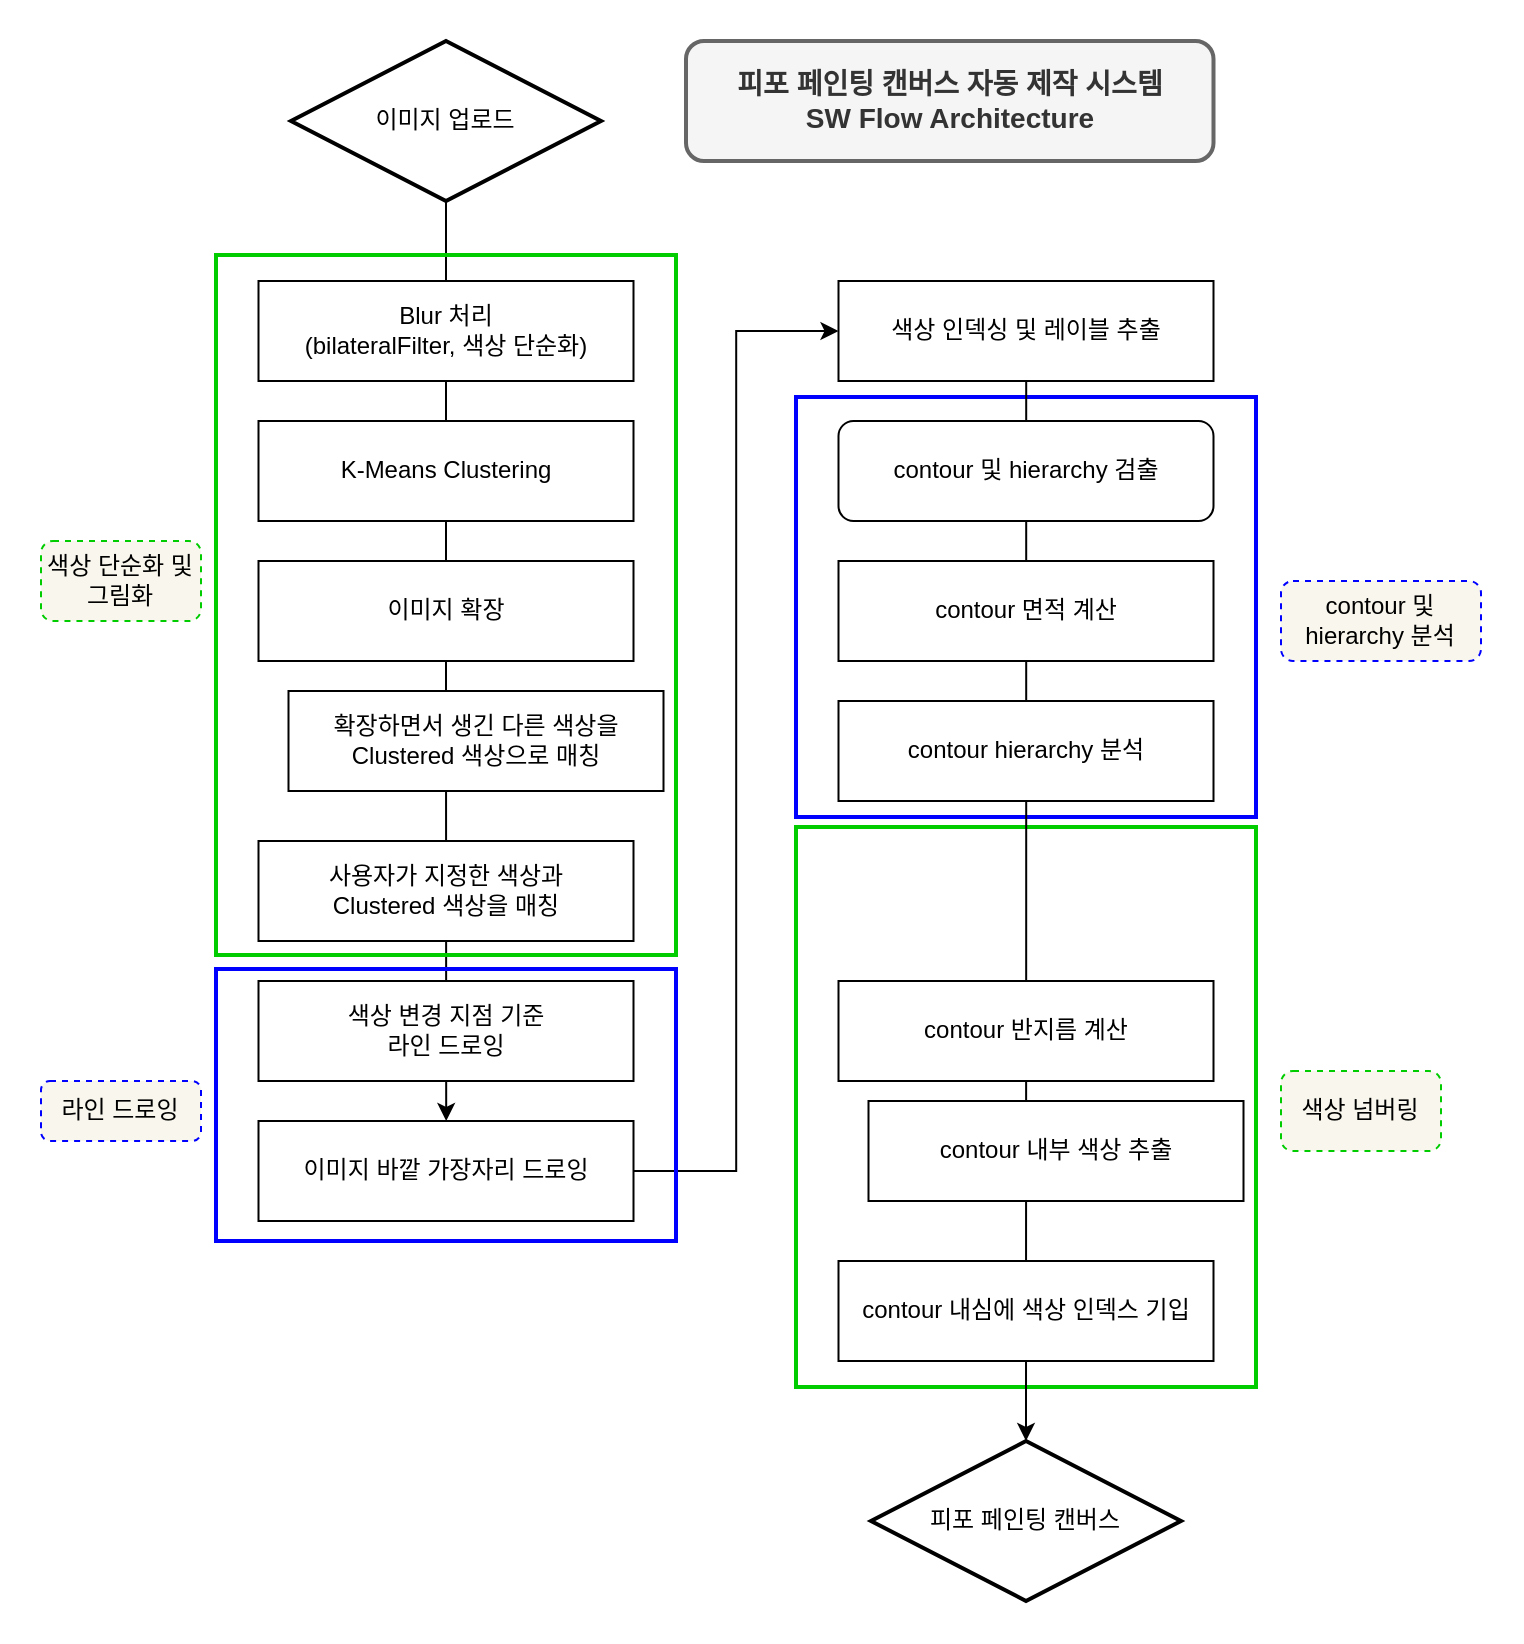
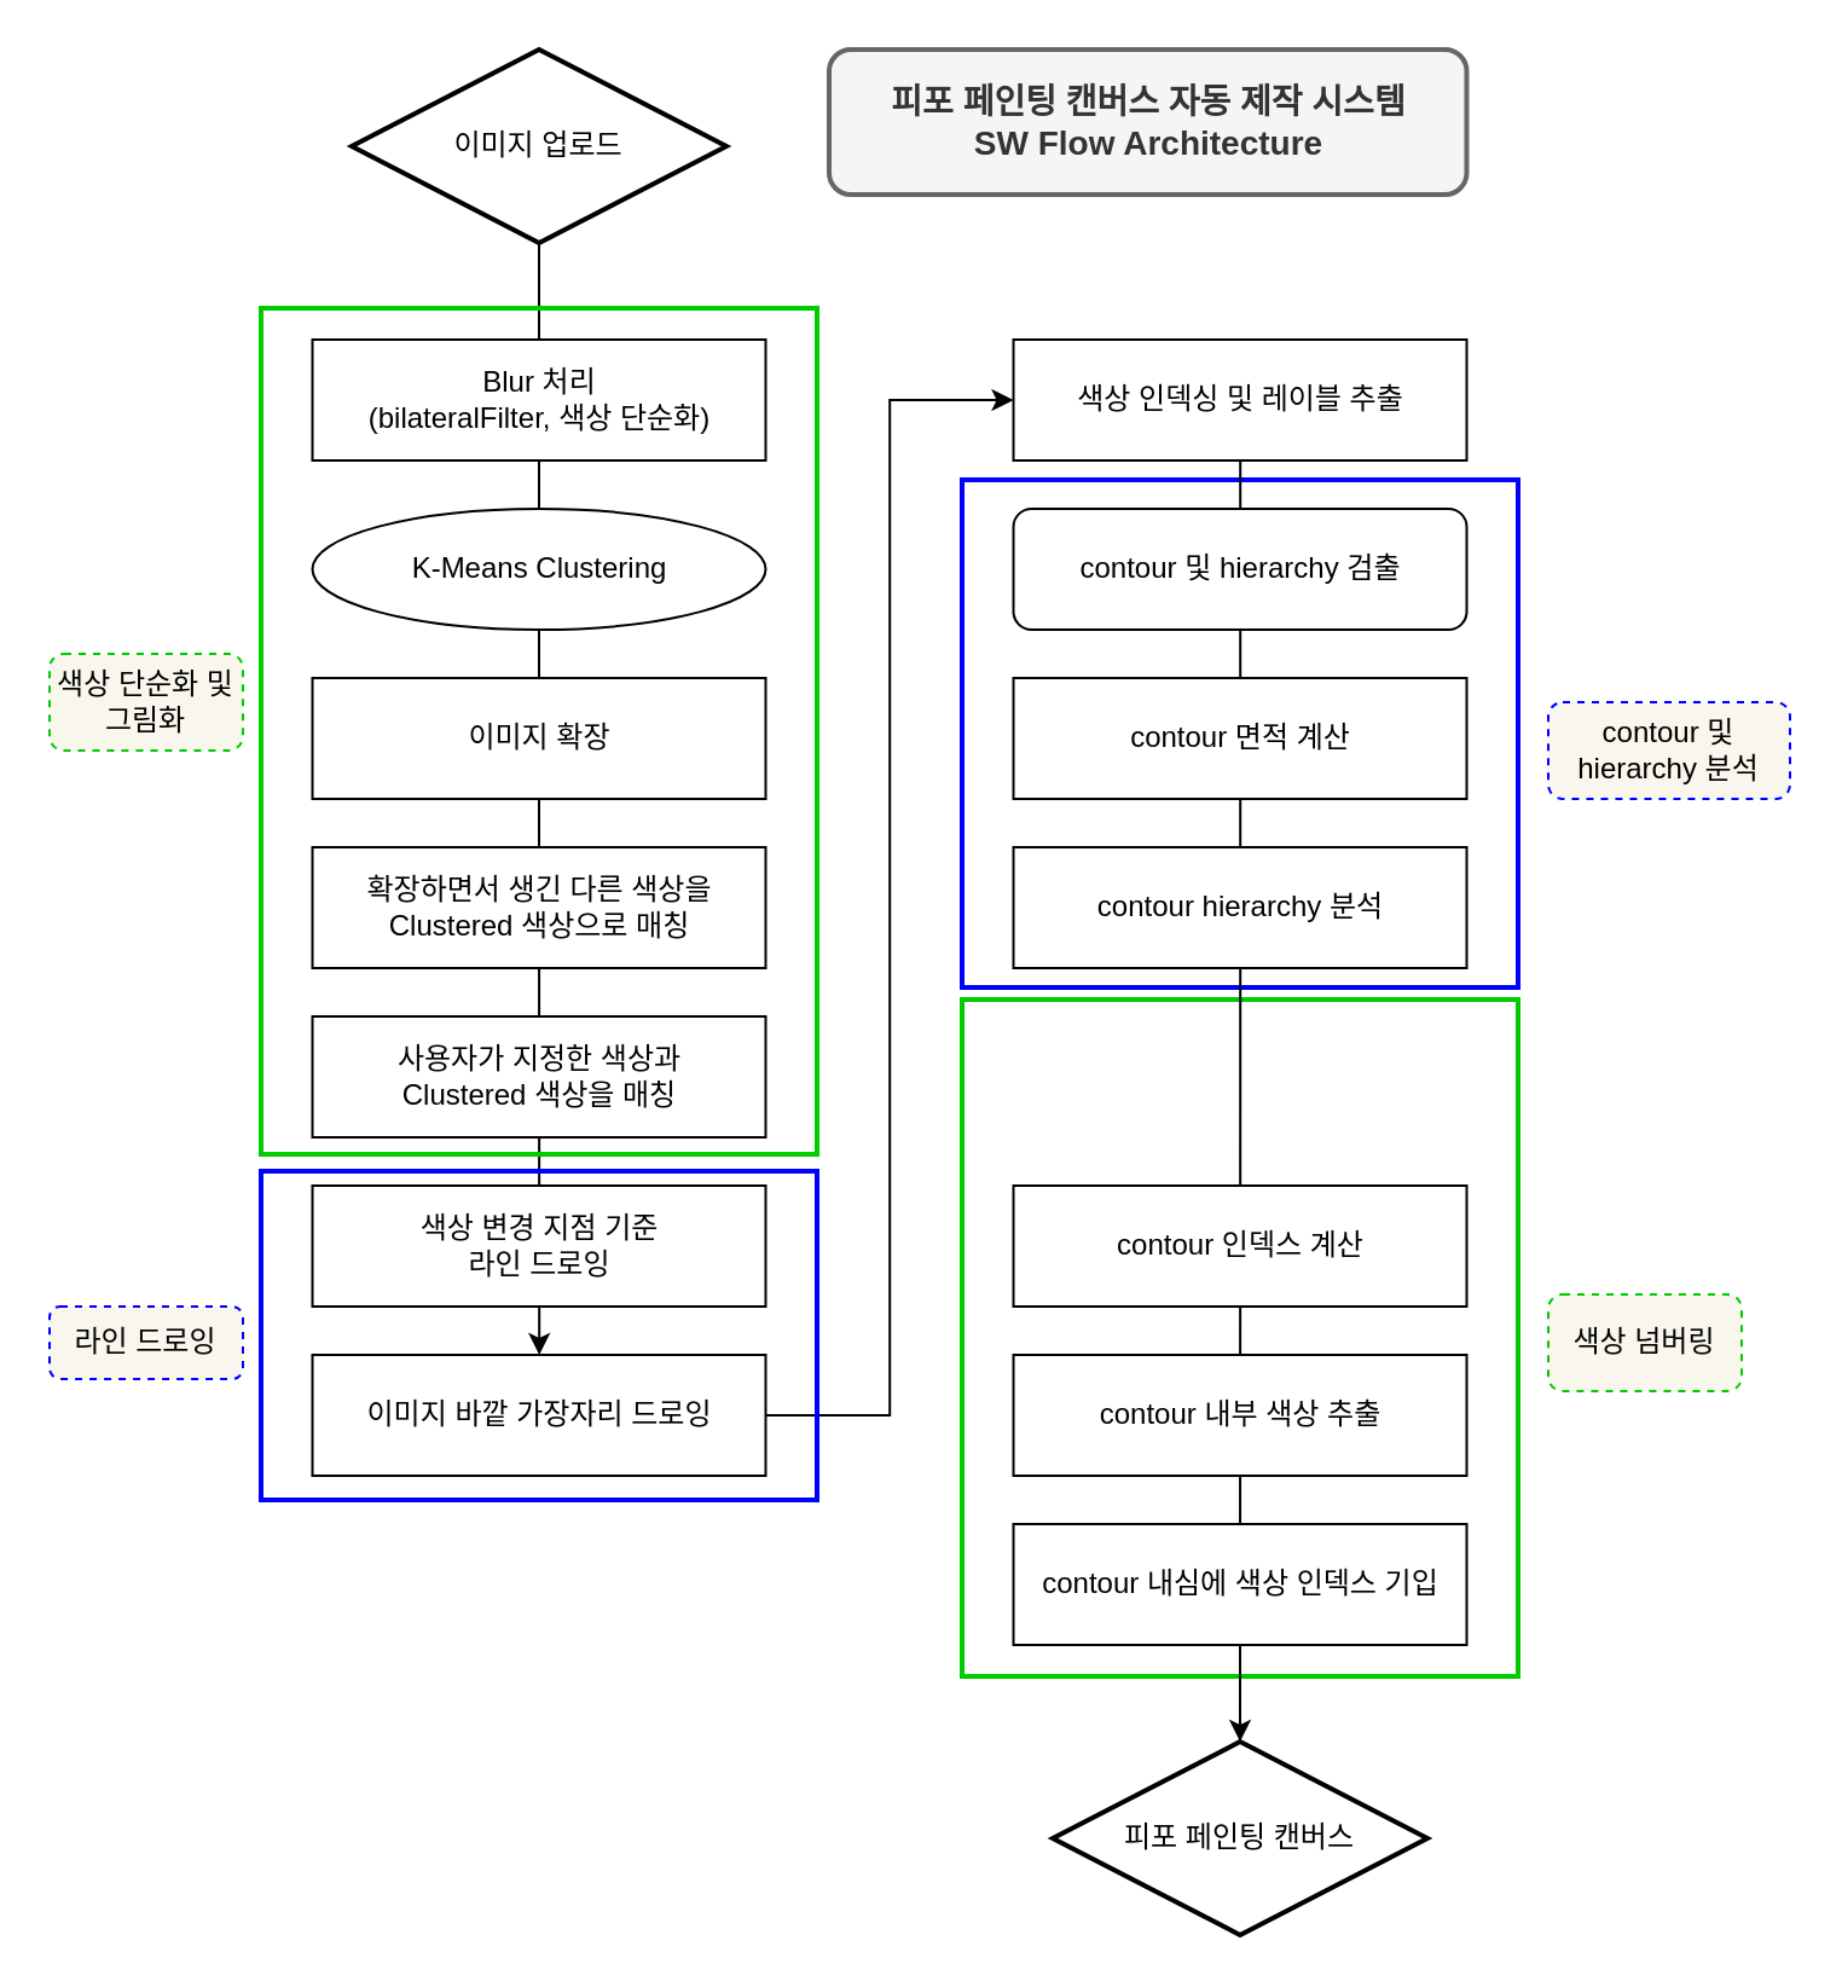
  <mxCell id="0" />
  <mxCell id="1" parent="0" />
  <mxCell id="2" value="" style="rounded=0;whiteSpace=wrap;html=1;shadow=0;glass=0;sketch=0;strokeWidth=2;fillColor=none;strokeColor=#00CC00;" parent="1" vertex="1"><mxGeometry x="397.5" y="413" width="230" height="280" as="geometry" /></mxCell>
  <mxCell id="3" value="" style="rounded=0;whiteSpace=wrap;html=1;shadow=0;glass=0;sketch=0;strokeWidth=2;fillColor=none;strokeColor=#0000FF;" parent="1" vertex="1"><mxGeometry x="397.5" y="198" width="230" height="210" as="geometry" /></mxCell>
  <mxCell id="4" value="" style="edgeStyle=orthogonalEdgeStyle;rounded=0;orthogonalLoop=1;jettySize=auto;html=1;" parent="1" source="5" target="12" edge="1"><mxGeometry relative="1" as="geometry" /></mxCell>
  <mxCell id="5" value="이미지 업로드" style="rhombus;whiteSpace=wrap;html=1;strokeWidth=2;" parent="1" vertex="1"><mxGeometry x="145" y="20" width="155" height="80" as="geometry" /></mxCell>
- <mxCell id="6" value="K-Means Clustering" style="rounded=0;whiteSpace=wrap;html=1;" parent="1" vertex="1"><mxGeometry x="128.75" y="210" width="187.5" height="50" as="geometry" /></mxCell>
+ <mxCell id="6" value="K-Means Clustering" style="ellipse;whiteSpace=wrap;html=1;" parent="1" vertex="1"><mxGeometry x="128.75" y="210" width="187.5" height="50" as="geometry" /></mxCell>
  <mxCell id="7" value="이미지 확장" style="rounded=0;whiteSpace=wrap;html=1;" parent="1" vertex="1"><mxGeometry x="128.75" y="280" width="187.5" height="50" as="geometry" /></mxCell>
- <mxCell id="8" value="확장하면서 생긴 다른 색상을 Clustered 색상으로 매칭" style="rounded=0;whiteSpace=wrap;html=1;" parent="1" vertex="1"><mxGeometry x="143.75" y="345" width="187.5" height="50" as="geometry" /></mxCell>
+ <mxCell id="8" value="확장하면서 생긴 다른 색상을 Clustered 색상으로 매칭" style="rounded=0;whiteSpace=wrap;html=1;" parent="1" vertex="1"><mxGeometry x="128.75" y="350" width="187.5" height="50" as="geometry" /></mxCell>
  <mxCell id="9" value="사용자가 지정한 색상과 &lt;br&gt;Clustered 색상을 매칭" style="rounded=0;whiteSpace=wrap;html=1;" parent="1" vertex="1"><mxGeometry x="128.75" y="420" width="187.5" height="50" as="geometry" /></mxCell>
  <mxCell id="10" value="색상 변경 지점 기준&lt;br&gt;라인 드로잉" style="rounded=0;whiteSpace=wrap;html=1;" parent="1" vertex="1"><mxGeometry x="128.75" y="490" width="187.5" height="50" as="geometry" /></mxCell>
  <mxCell id="11" value="" style="edgeStyle=orthogonalEdgeStyle;rounded=0;orthogonalLoop=1;jettySize=auto;html=1;entryX=0;entryY=0.5;entryDx=0;entryDy=0;" parent="1" source="12" target="14" edge="1"><mxGeometry relative="1" as="geometry" /></mxCell>
  <mxCell id="12" value="이미지 바깥 가장자리 드로잉" style="rounded=0;whiteSpace=wrap;html=1;" parent="1" vertex="1"><mxGeometry x="128.75" y="560" width="187.5" height="50" as="geometry" /></mxCell>
  <mxCell id="13" value="" style="edgeStyle=orthogonalEdgeStyle;rounded=0;orthogonalLoop=1;jettySize=auto;html=1;entryX=0.5;entryY=0;entryDx=0;entryDy=0;" parent="1" source="14" target="21" edge="1"><mxGeometry relative="1" as="geometry" /></mxCell>
  <mxCell id="14" value="색상 인덱싱 및 레이블 추출" style="rounded=0;whiteSpace=wrap;html=1;" parent="1" vertex="1"><mxGeometry x="418.75" y="140" width="187.5" height="50" as="geometry" /></mxCell>
  <mxCell id="15" value="contour 및 hierarchy 검출" style="whiteSpace=wrap;html=1;rounded=1;" parent="1" vertex="1"><mxGeometry x="418.75" y="210" width="187.5" height="50" as="geometry" /></mxCell>
  <mxCell id="16" value="contour 면적 계산" style="rounded=0;whiteSpace=wrap;html=1;" parent="1" vertex="1"><mxGeometry x="418.75" y="280" width="187.5" height="50" as="geometry" /></mxCell>
  <mxCell id="17" value="contour hierarchy 분석" style="rounded=0;whiteSpace=wrap;html=1;" parent="1" vertex="1"><mxGeometry x="418.75" y="350" width="187.5" height="50" as="geometry" /></mxCell>
- <mxCell id="18" value="contour 반지름 계산" style="rounded=0;whiteSpace=wrap;html=1;" parent="1" vertex="1"><mxGeometry x="418.75" y="490" width="187.5" height="50" as="geometry" /></mxCell>
- <mxCell id="19" value="contour 내부 색상 추출" style="rounded=0;whiteSpace=wrap;html=1;" parent="1" vertex="1"><mxGeometry x="433.75" y="550" width="187.5" height="50" as="geometry" /></mxCell>
+ <mxCell id="18" value="contour 인덱스 계산" style="rounded=0;whiteSpace=wrap;html=1;" parent="1" vertex="1"><mxGeometry x="418.75" y="490" width="187.5" height="50" as="geometry" /></mxCell>
+ <mxCell id="19" value="contour 내부 색상 추출" style="rounded=0;whiteSpace=wrap;html=1;" parent="1" vertex="1"><mxGeometry x="418.75" y="560" width="187.5" height="50" as="geometry" /></mxCell>
  <mxCell id="20" value="contour 내심에 색상 인덱스 기입" style="rounded=0;whiteSpace=wrap;html=1;" parent="1" vertex="1"><mxGeometry x="418.75" y="630" width="187.5" height="50" as="geometry" /></mxCell>
  <mxCell id="21" value="피포 페인팅 캔버스" style="rhombus;whiteSpace=wrap;html=1;strokeWidth=2;" parent="1" vertex="1"><mxGeometry x="435" y="720" width="155" height="80" as="geometry" /></mxCell>
  <mxCell id="22" value="&lt;font style=&quot;font-size: 14px&quot;&gt;&lt;b&gt;피포 페인팅 캔버스 자동 제작 시스템&lt;br&gt;SW Flow Architecture&lt;/b&gt;&lt;/font&gt;" style="text;html=1;fillColor=#f5f5f5;align=center;verticalAlign=middle;whiteSpace=wrap;rounded=1;glass=0;sketch=0;shadow=0;strokeColor=#666666;strokeWidth=2;fontColor=#333333;" parent="1" vertex="1"><mxGeometry x="342.5" y="20" width="263.75" height="60" as="geometry" /></mxCell>
  <mxCell id="23" value="Blur 처리&lt;br&gt;(bilateralFilter, 색상 단순화)" style="rounded=0;whiteSpace=wrap;html=1;" parent="1" vertex="1"><mxGeometry x="128.75" y="140" width="187.5" height="50" as="geometry" /></mxCell>
  <mxCell id="24" value="" style="rounded=0;whiteSpace=wrap;html=1;shadow=0;glass=0;sketch=0;strokeWidth=2;fillColor=none;strokeColor=#00CC00;" parent="1" vertex="1"><mxGeometry x="107.5" y="127" width="230" height="350" as="geometry" /></mxCell>
  <mxCell id="25" value="" style="rounded=0;whiteSpace=wrap;html=1;shadow=0;glass=0;sketch=0;strokeWidth=2;fillColor=none;strokeColor=#0000FF;" parent="1" vertex="1"><mxGeometry x="107.5" y="484" width="230" height="136" as="geometry" /></mxCell>
  <mxCell id="26" value="색상 단순화 및 그림화" style="text;html=1;fillColor=#f9f7ed;align=center;verticalAlign=middle;whiteSpace=wrap;rounded=1;dashed=1;strokeColor=#00CC00;" parent="1" vertex="1"><mxGeometry x="20" y="270" width="80" height="40" as="geometry" /></mxCell>
  <mxCell id="27" value="라인 드로잉" style="text;html=1;fillColor=#f9f7ed;align=center;verticalAlign=middle;whiteSpace=wrap;rounded=1;dashed=1;strokeColor=#0000FF;" parent="1" vertex="1"><mxGeometry x="20" y="540" width="80" height="30" as="geometry" /></mxCell>
  <mxCell id="28" value="contour 및 &lt;br&gt;hierarchy 분석" style="text;html=1;fillColor=#f9f7ed;align=center;verticalAlign=middle;whiteSpace=wrap;rounded=1;dashed=1;strokeColor=#0000FF;" parent="1" vertex="1"><mxGeometry x="640" y="290" width="100" height="40" as="geometry" /></mxCell>
  <mxCell id="29" value="색상 넘버링" style="text;html=1;fillColor=#f9f7ed;align=center;verticalAlign=middle;whiteSpace=wrap;rounded=1;dashed=1;strokeColor=#00CC00;" parent="1" vertex="1"><mxGeometry x="640" y="535" width="80" height="40" as="geometry" /></mxCell>
